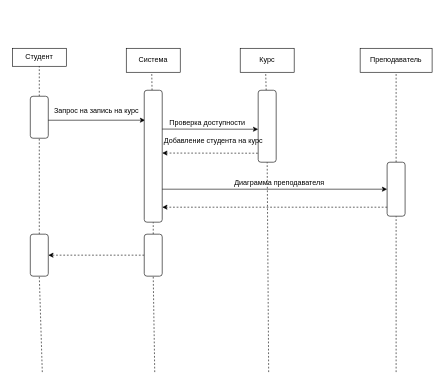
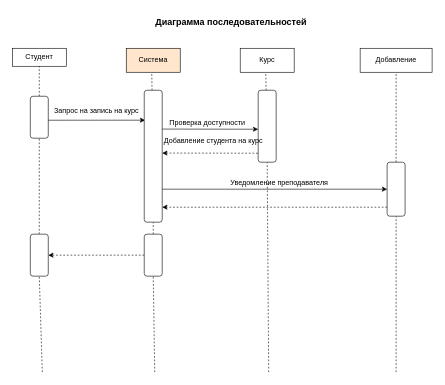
  <mxCell id="0" />
  <mxCell id="1" parent="0" />
  <mxCell id="2" value="Студент" style="rounded=0;whiteSpace=wrap;html=1;" vertex="1" parent="1"><mxGeometry x="20" y="80" width="90" height="30" as="geometry" /></mxCell>
- <mxCell id="3" value="Преподаватель" style="rounded=0;whiteSpace=wrap;html=1;" vertex="1" parent="1"><mxGeometry x="600" y="80" width="120" height="40" as="geometry" /></mxCell>
+ <mxCell id="3" value="Добавление" style="rounded=0;whiteSpace=wrap;html=1;" vertex="1" parent="1"><mxGeometry x="600" y="80" width="120" height="40" as="geometry" /></mxCell>
  <mxCell id="4" value="Курс" style="rounded=0;whiteSpace=wrap;html=1;" vertex="1" parent="1"><mxGeometry x="400" y="80" width="90" height="40" as="geometry" /></mxCell>
- <mxCell id="5" value="Система" style="rounded=0;whiteSpace=wrap;html=1;" vertex="1" parent="1"><mxGeometry x="210" y="80" width="90" height="40" as="geometry" /></mxCell>
+ <mxCell id="5" value="Система" style="rounded=0;whiteSpace=wrap;html=1;fillColor=#ffe6cc;" vertex="1" parent="1"><mxGeometry x="210" y="80" width="90" height="40" as="geometry" /></mxCell>
  <mxCell id="6" value="" style="endArrow=none;dashed=1;html=1;rounded=0;entryX=0.5;entryY=1;entryDx=0;entryDy=0;startArrow=none;" edge="1" parent="1" source="12" target="2"><mxGeometry width="50" height="50" relative="1" as="geometry"><mxPoint x="70" y="620" as="sourcePoint" /><mxPoint x="180" y="260" as="targetPoint" /></mxGeometry></mxCell>
  <mxCell id="7" value="" style="endArrow=none;dashed=1;html=1;rounded=0;startArrow=none;" edge="1" parent="1" source="24"><mxGeometry width="50" height="50" relative="1" as="geometry"><mxPoint x="668" y="620" as="sourcePoint" /><mxPoint x="660" y="120" as="targetPoint" /></mxGeometry></mxCell>
  <mxCell id="8" value="" style="endArrow=none;dashed=1;html=1;rounded=0;entryX=0.5;entryY=1;entryDx=0;entryDy=0;startArrow=none;" edge="1" parent="1" source="18"><mxGeometry width="50" height="50" relative="1" as="geometry"><mxPoint x="447.5" y="620" as="sourcePoint" /><mxPoint x="442.5" y="120" as="targetPoint" /></mxGeometry></mxCell>
  <mxCell id="9" value="" style="endArrow=none;dashed=1;html=1;rounded=0;entryX=0.5;entryY=1;entryDx=0;entryDy=0;startArrow=none;" edge="1" parent="1" source="15"><mxGeometry width="50" height="50" relative="1" as="geometry"><mxPoint x="257.5" y="620" as="sourcePoint" /><mxPoint x="252.5" y="120" as="targetPoint" /></mxGeometry></mxCell>
  <mxCell id="10" value="" style="endArrow=none;dashed=1;html=1;rounded=0;entryX=0.5;entryY=1;entryDx=0;entryDy=0;startArrow=none;" edge="1" parent="1" source="28" target="12"><mxGeometry width="50" height="50" relative="1" as="geometry"><mxPoint x="70" y="620" as="sourcePoint" /><mxPoint x="65" y="120" as="targetPoint" /></mxGeometry></mxCell>
  <mxCell id="11" style="rounded=0;orthogonalLoop=1;jettySize=auto;html=1;entryX=1.009;entryY=0.998;entryDx=0;entryDy=0;entryPerimeter=0;" edge="1" parent="1" target="16"><mxGeometry relative="1" as="geometry"><mxPoint x="70" y="200" as="sourcePoint" /><mxPoint x="239" y="209" as="targetPoint" /></mxGeometry></mxCell>
  <mxCell id="12" value="" style="rounded=1;whiteSpace=wrap;html=1;" vertex="1" parent="1"><mxGeometry x="50" y="160" width="30" height="70" as="geometry" /></mxCell>
  <mxCell id="13" value="" style="endArrow=none;dashed=1;html=1;rounded=0;entryX=0.5;entryY=1;entryDx=0;entryDy=0;startArrow=none;" edge="1" parent="1" source="31" target="15"><mxGeometry width="50" height="50" relative="1" as="geometry"><mxPoint x="257.5" y="620" as="sourcePoint" /><mxPoint x="252.5" y="120" as="targetPoint" /></mxGeometry></mxCell>
  <mxCell id="14" style="edgeStyle=none;rounded=0;orthogonalLoop=1;jettySize=auto;html=1;exitX=-0.021;exitY=0.824;exitDx=0;exitDy=0;exitPerimeter=0;" edge="1" parent="1" source="19"><mxGeometry relative="1" as="geometry"><mxPoint x="430" y="215" as="targetPoint" /></mxGeometry></mxCell>
  <mxCell id="15" value="" style="rounded=1;whiteSpace=wrap;html=1;" vertex="1" parent="1"><mxGeometry x="240" y="150" width="30" height="220" as="geometry" /></mxCell>
  <mxCell id="16" value="Запрос на запись на курс" style="text;html=1;align=center;verticalAlign=middle;resizable=0;points=[];autosize=1;strokeColor=none;fillColor=none;" vertex="1" parent="1"><mxGeometry x="80" y="170" width="160" height="30" as="geometry" /></mxCell>
  <mxCell id="17" value="" style="endArrow=none;dashed=1;html=1;rounded=0;entryX=0.5;entryY=1;entryDx=0;entryDy=0;" edge="1" parent="1" target="18"><mxGeometry width="50" height="50" relative="1" as="geometry"><mxPoint x="447.5" y="620" as="sourcePoint" /><mxPoint x="442.5" y="120" as="targetPoint" /></mxGeometry></mxCell>
  <mxCell id="18" value="" style="rounded=1;whiteSpace=wrap;html=1;" vertex="1" parent="1"><mxGeometry x="430" y="150" width="30" height="120" as="geometry" /></mxCell>
  <mxCell id="19" value="Проверка доступности" style="text;html=1;align=center;verticalAlign=middle;resizable=0;points=[];autosize=1;strokeColor=none;fillColor=none;" vertex="1" parent="1"><mxGeometry x="270" y="190" width="150" height="30" as="geometry" /></mxCell>
  <mxCell id="20" style="edgeStyle=none;rounded=0;orthogonalLoop=1;jettySize=auto;html=1;exitX=-0.021;exitY=0.824;exitDx=0;exitDy=0;exitPerimeter=0;startArrow=classic;startFill=1;endArrow=none;endFill=0;dashed=1;" edge="1" parent="1"><mxGeometry relative="1" as="geometry"><mxPoint x="432" y="255" as="targetPoint" /><mxPoint x="270" y="254.72" as="sourcePoint" /></mxGeometry></mxCell>
  <mxCell id="21" value="Добавление студента на курс" style="text;html=1;align=center;verticalAlign=middle;resizable=0;points=[];autosize=1;strokeColor=none;fillColor=none;" vertex="1" parent="1"><mxGeometry x="260" y="220" width="190" height="30" as="geometry" /></mxCell>
  <mxCell id="22" value="" style="endArrow=none;dashed=1;html=1;rounded=0;entryX=0.5;entryY=1;entryDx=0;entryDy=0;" edge="1" parent="1" target="24"><mxGeometry width="50" height="50" relative="1" as="geometry"><mxPoint x="660" y="620" as="sourcePoint" /><mxPoint x="663" y="120" as="targetPoint" /></mxGeometry></mxCell>
  <mxCell id="23" style="edgeStyle=none;rounded=0;orthogonalLoop=1;jettySize=auto;html=1;entryX=1;entryY=0.75;entryDx=0;entryDy=0;startArrow=classic;startFill=1;endArrow=none;endFill=0;" edge="1" parent="1" source="24" target="15"><mxGeometry relative="1" as="geometry" /></mxCell>
  <mxCell id="24" value="" style="rounded=1;whiteSpace=wrap;html=1;" vertex="1" parent="1"><mxGeometry x="645" y="270" width="30" height="90" as="geometry" /></mxCell>
- <mxCell id="25" value="Диаграмма преподавателя" style="text;html=1;align=center;verticalAlign=middle;resizable=0;points=[];autosize=1;strokeColor=none;fillColor=none;" vertex="1" parent="1"><mxGeometry x="370" y="290" width="190" height="30" as="geometry" /></mxCell>
+ <mxCell id="25" value="Уведомление преподавателя" style="text;html=1;align=center;verticalAlign=middle;resizable=0;points=[];autosize=1;strokeColor=none;fillColor=none;" vertex="1" parent="1"><mxGeometry x="370" y="290" width="190" height="30" as="geometry" /></mxCell>
  <mxCell id="26" style="edgeStyle=none;rounded=0;orthogonalLoop=1;jettySize=auto;html=1;entryX=1;entryY=0.75;entryDx=0;entryDy=0;startArrow=none;startFill=0;endArrow=classic;endFill=1;dashed=1;" edge="1" parent="1"><mxGeometry relative="1" as="geometry"><mxPoint x="645" y="345" as="sourcePoint" /><mxPoint x="270" y="345" as="targetPoint" /></mxGeometry></mxCell>
  <mxCell id="27" value="" style="endArrow=none;dashed=1;html=1;rounded=0;entryX=0.5;entryY=1;entryDx=0;entryDy=0;" edge="1" parent="1" target="28"><mxGeometry width="50" height="50" relative="1" as="geometry"><mxPoint x="70" y="620" as="sourcePoint" /><mxPoint x="65" y="230" as="targetPoint" /></mxGeometry></mxCell>
  <mxCell id="28" value="" style="rounded=1;whiteSpace=wrap;html=1;" vertex="1" parent="1"><mxGeometry x="50" y="390" width="30" height="70" as="geometry" /></mxCell>
  <mxCell id="29" value="" style="endArrow=none;dashed=1;html=1;rounded=0;entryX=0.5;entryY=1;entryDx=0;entryDy=0;" edge="1" parent="1" target="31"><mxGeometry width="50" height="50" relative="1" as="geometry"><mxPoint x="257.5" y="620" as="sourcePoint" /><mxPoint x="255" y="370" as="targetPoint" /></mxGeometry></mxCell>
  <mxCell id="30" style="edgeStyle=none;rounded=0;orthogonalLoop=1;jettySize=auto;html=1;exitX=0;exitY=0.5;exitDx=0;exitDy=0;entryX=1;entryY=0.5;entryDx=0;entryDy=0;dashed=1;startArrow=none;startFill=0;endArrow=classic;endFill=1;" edge="1" parent="1" source="31" target="28"><mxGeometry relative="1" as="geometry" /></mxCell>
  <mxCell id="31" value="" style="rounded=1;whiteSpace=wrap;html=1;" vertex="1" parent="1"><mxGeometry x="240" y="390" width="30" height="70" as="geometry" /></mxCell>
+ <mxCell id="32" value="&lt;b&gt;&lt;font style=&quot;font-size: 15px;&quot;&gt;Диаграмма последовательностей&lt;/font&gt;&lt;/b&gt;" style="text;html=1;strokeColor=none;fillColor=none;align=center;verticalAlign=middle;whiteSpace=wrap;rounded=0;" vertex="1" parent="1"><mxGeometry x="240" width="290" height="30" as="geometry" y="20" /></mxCell>
